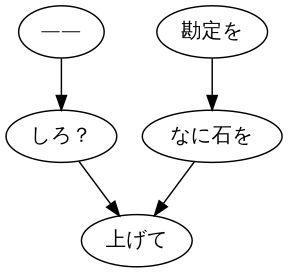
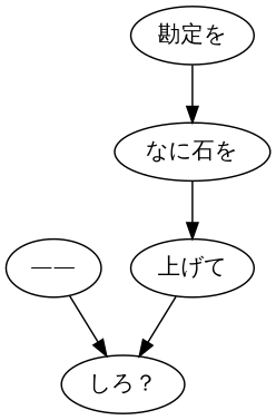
  digraph {
    n1 [label="——"]
    n2 [label="しろ？"]
    n3 [label="なに石を"]
    n4 [label="上げて"]
    n5 [label="勘定を"]
    n1 -> n2
    n3 -> n4
-   n2 -> n4
+   n4 -> n2
    n5 -> n3
  }
